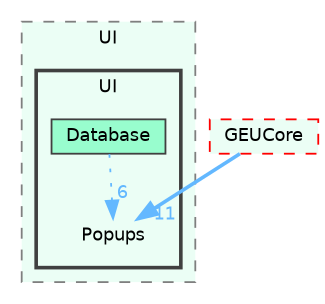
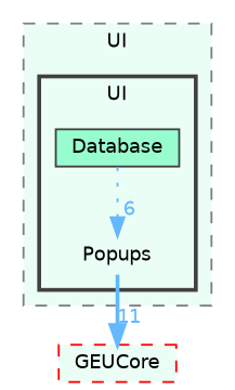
  digraph {
    compound=true
    node [fontname=Helvetica fontsize=10 shape=box]
    edge [color=steelblue1 fontcolor=steelblue1 fontname=Helvetica fontsize=10 labeldistance=1.5 labelfontname=Helvetica labelfontsize=10]
    n1 [height=0.2 label=Popups shape=plaintext width=0.4]
    n2 [color=grey25 fillcolor="#98fdce" height=0.2 label=Database style=filled width=0.4]
    n3 [color=red fillcolor="#ebfef5" height=0.2 label=GEUCore style="filled,dashed" width=0.4]
    subgraph cluster_1 {
      bgcolor="#ebfef5"
      fontname=Helvetica
      fontsize=10
      label=UI
      pencolor=grey50
      style="filled,dashed"
      subgraph cluster_2 {
        bgcolor="#ebfef5"
        fontname=Helvetica
        fontsize=10
        label=UI
        pencolor=grey25
        style="filled,bold"
        n1
        n2
      }
    }
-   n3 -> n1 [headlabel=11 style=bold]
+   n1 -> n3 [headlabel=11 style=bold]
    n2 -> n1 [headlabel=6 style=dotted]
  }
